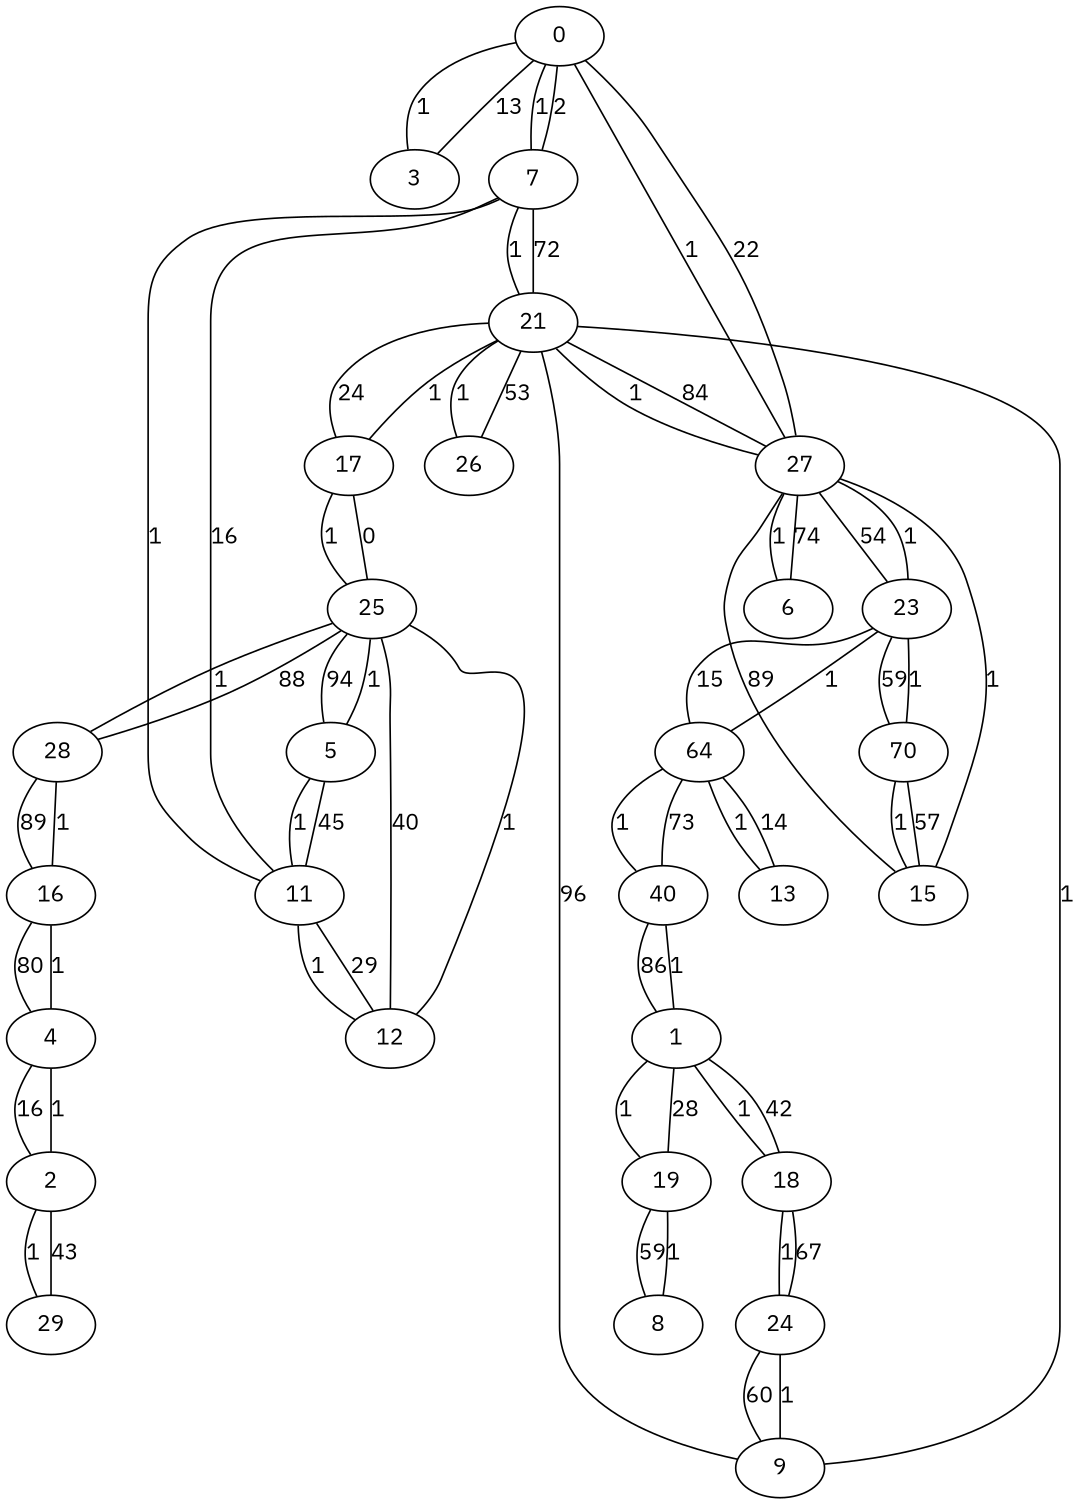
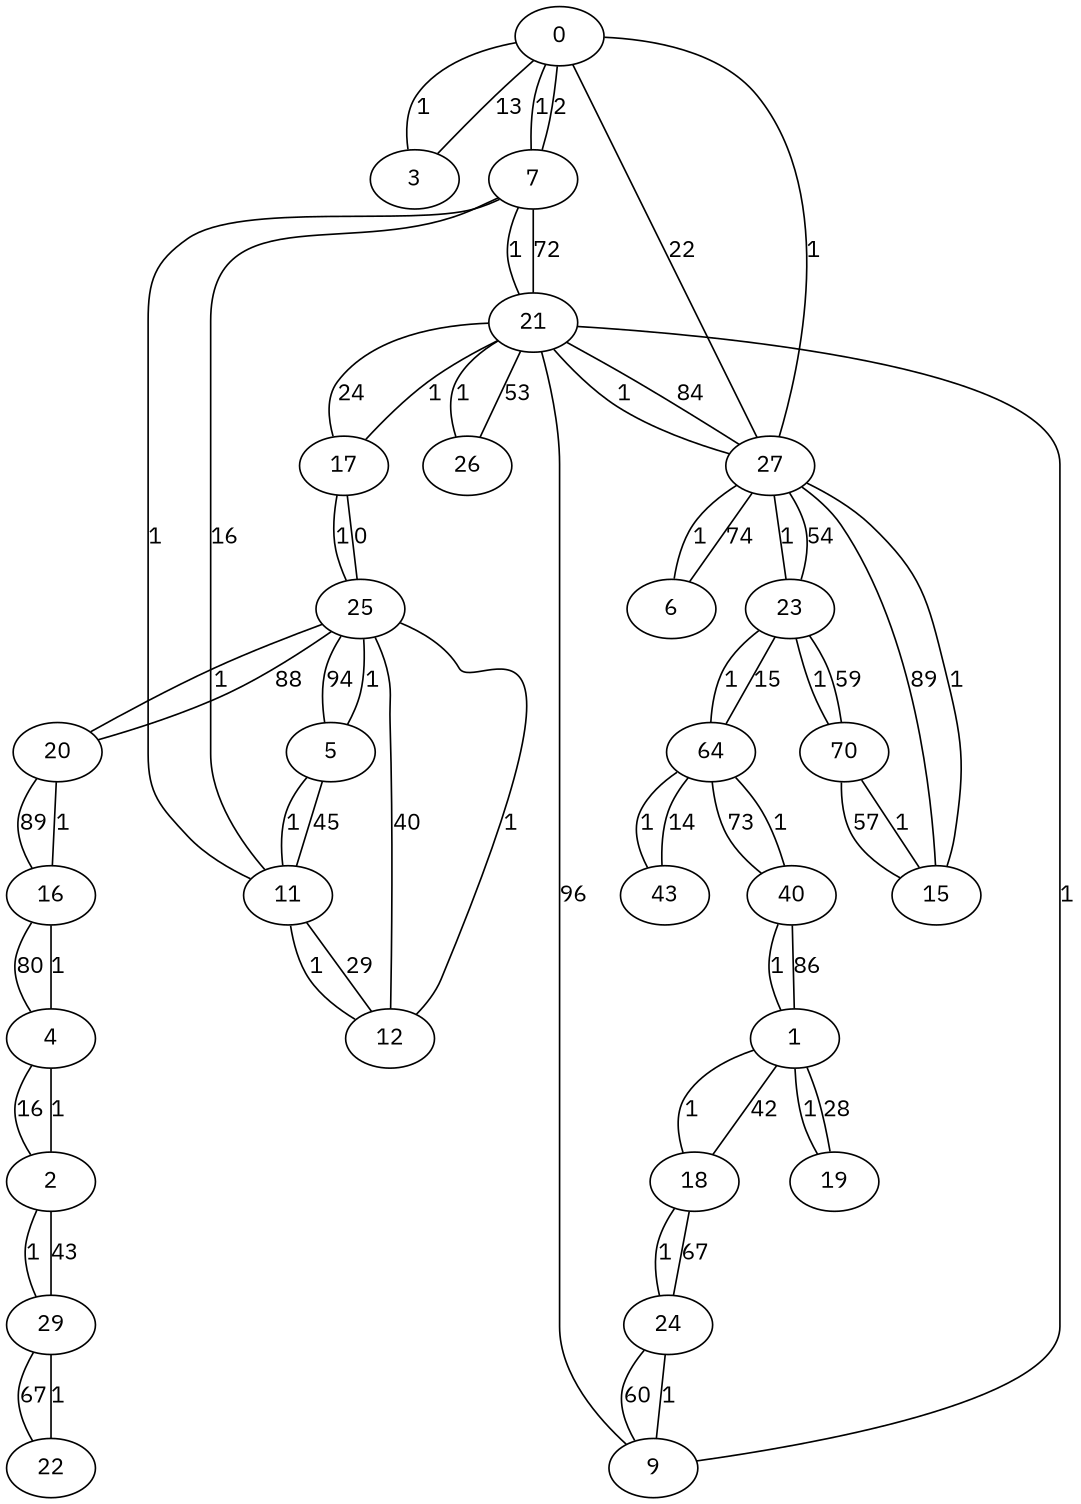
  graph {
    fontname="IBM Plex Sans"
    node [fontname="IBM Plex Sans"]
    edge [fontname="IBM Plex Sans"]
    0
    3
    7
    27
    11
    21
    6
    15
    23
    5
    12
    17
    9
    26
    n15 [label=70]
    n16 [label=64]
    25
    24
    n19 [label=40]
-   13
+   13 [label=43]
    1
    18
    19
-   8
    2
    4
    29
    16
-   28
+   22
+   28 [label=20]
    0 -- 3 [label=1]
    0 -- 7 [label=1]
    0 -- 27 [label=1]
    3 -- 0 [label=13]
    7 -- 0 [label=2]
    7 -- 11 [label=1]
    7 -- 21 [label=1]
    27 -- 0 [label=22]
    27 -- 21 [label=84]
    27 -- 6 [label=74]
    27 -- 15 [label=89]
    27 -- 23 [label=54]
    11 -- 7 [label=16]
    11 -- 5 [label=45]
    11 -- 12 [label=1]
    21 -- 7 [label=72]
    21 -- 27 [label=1]
    21 -- 17 [label=24]
    21 -- 9 [label=96]
    21 -- 26 [label=1]
    6 -- 27 [label=1]
    15 -- 27 [label=1]
    15 -- n15 [label=57]
    23 -- 27 [label=1]
    23 -- n15 [label=59]
    23 -- n16 [label=15]
    5 -- 11 [label=1]
    5 -- 25 [label=1]
    12 -- 11 [label=29]
    12 -- 25 [label=1]
    17 -- 21 [label=1]
    17 -- 25 [label=1]
    9 -- 21 [label=1]
    9 -- 24 [label=1]
    26 -- 21 [label=53]
    n15 -- 15 [label=1]
    n15 -- 23 [label=1]
    n16 -- 23 [label=1]
    n16 -- n19 [label=1]
    n16 -- 13 [label=14]
    25 -- 5 [label=94]
    25 -- 12 [label=40]
    25 -- 17 [label=0]
    25 -- 28 [label=1]
    24 -- 9 [label=60]
    24 -- 18 [label=67]
    n19 -- n16 [label=73]
    n19 -- 1 [label=86]
    13 -- n16 [label=1]
    1 -- n19 [label=1]
    1 -- 18 [label=1]
    1 -- 19 [label=1]
    18 -- 24 [label=1]
    18 -- 1 [label=42]
    19 -- 1 [label=28]
-   19 -- 8 [label=59]
-   8 -- 19 [label=1]
    2 -- 4 [label=1]
    2 -- 29 [label=1]
    4 -- 2 [label=16]
    4 -- 16 [label=1]
    29 -- 2 [label=43]
+   29 -- 22 [label=67]
    16 -- 4 [label=80]
    16 -- 28 [label=1]
+   22 -- 29 [label=1]
    28 -- 25 [label=88]
    28 -- 16 [label=89]
  }
